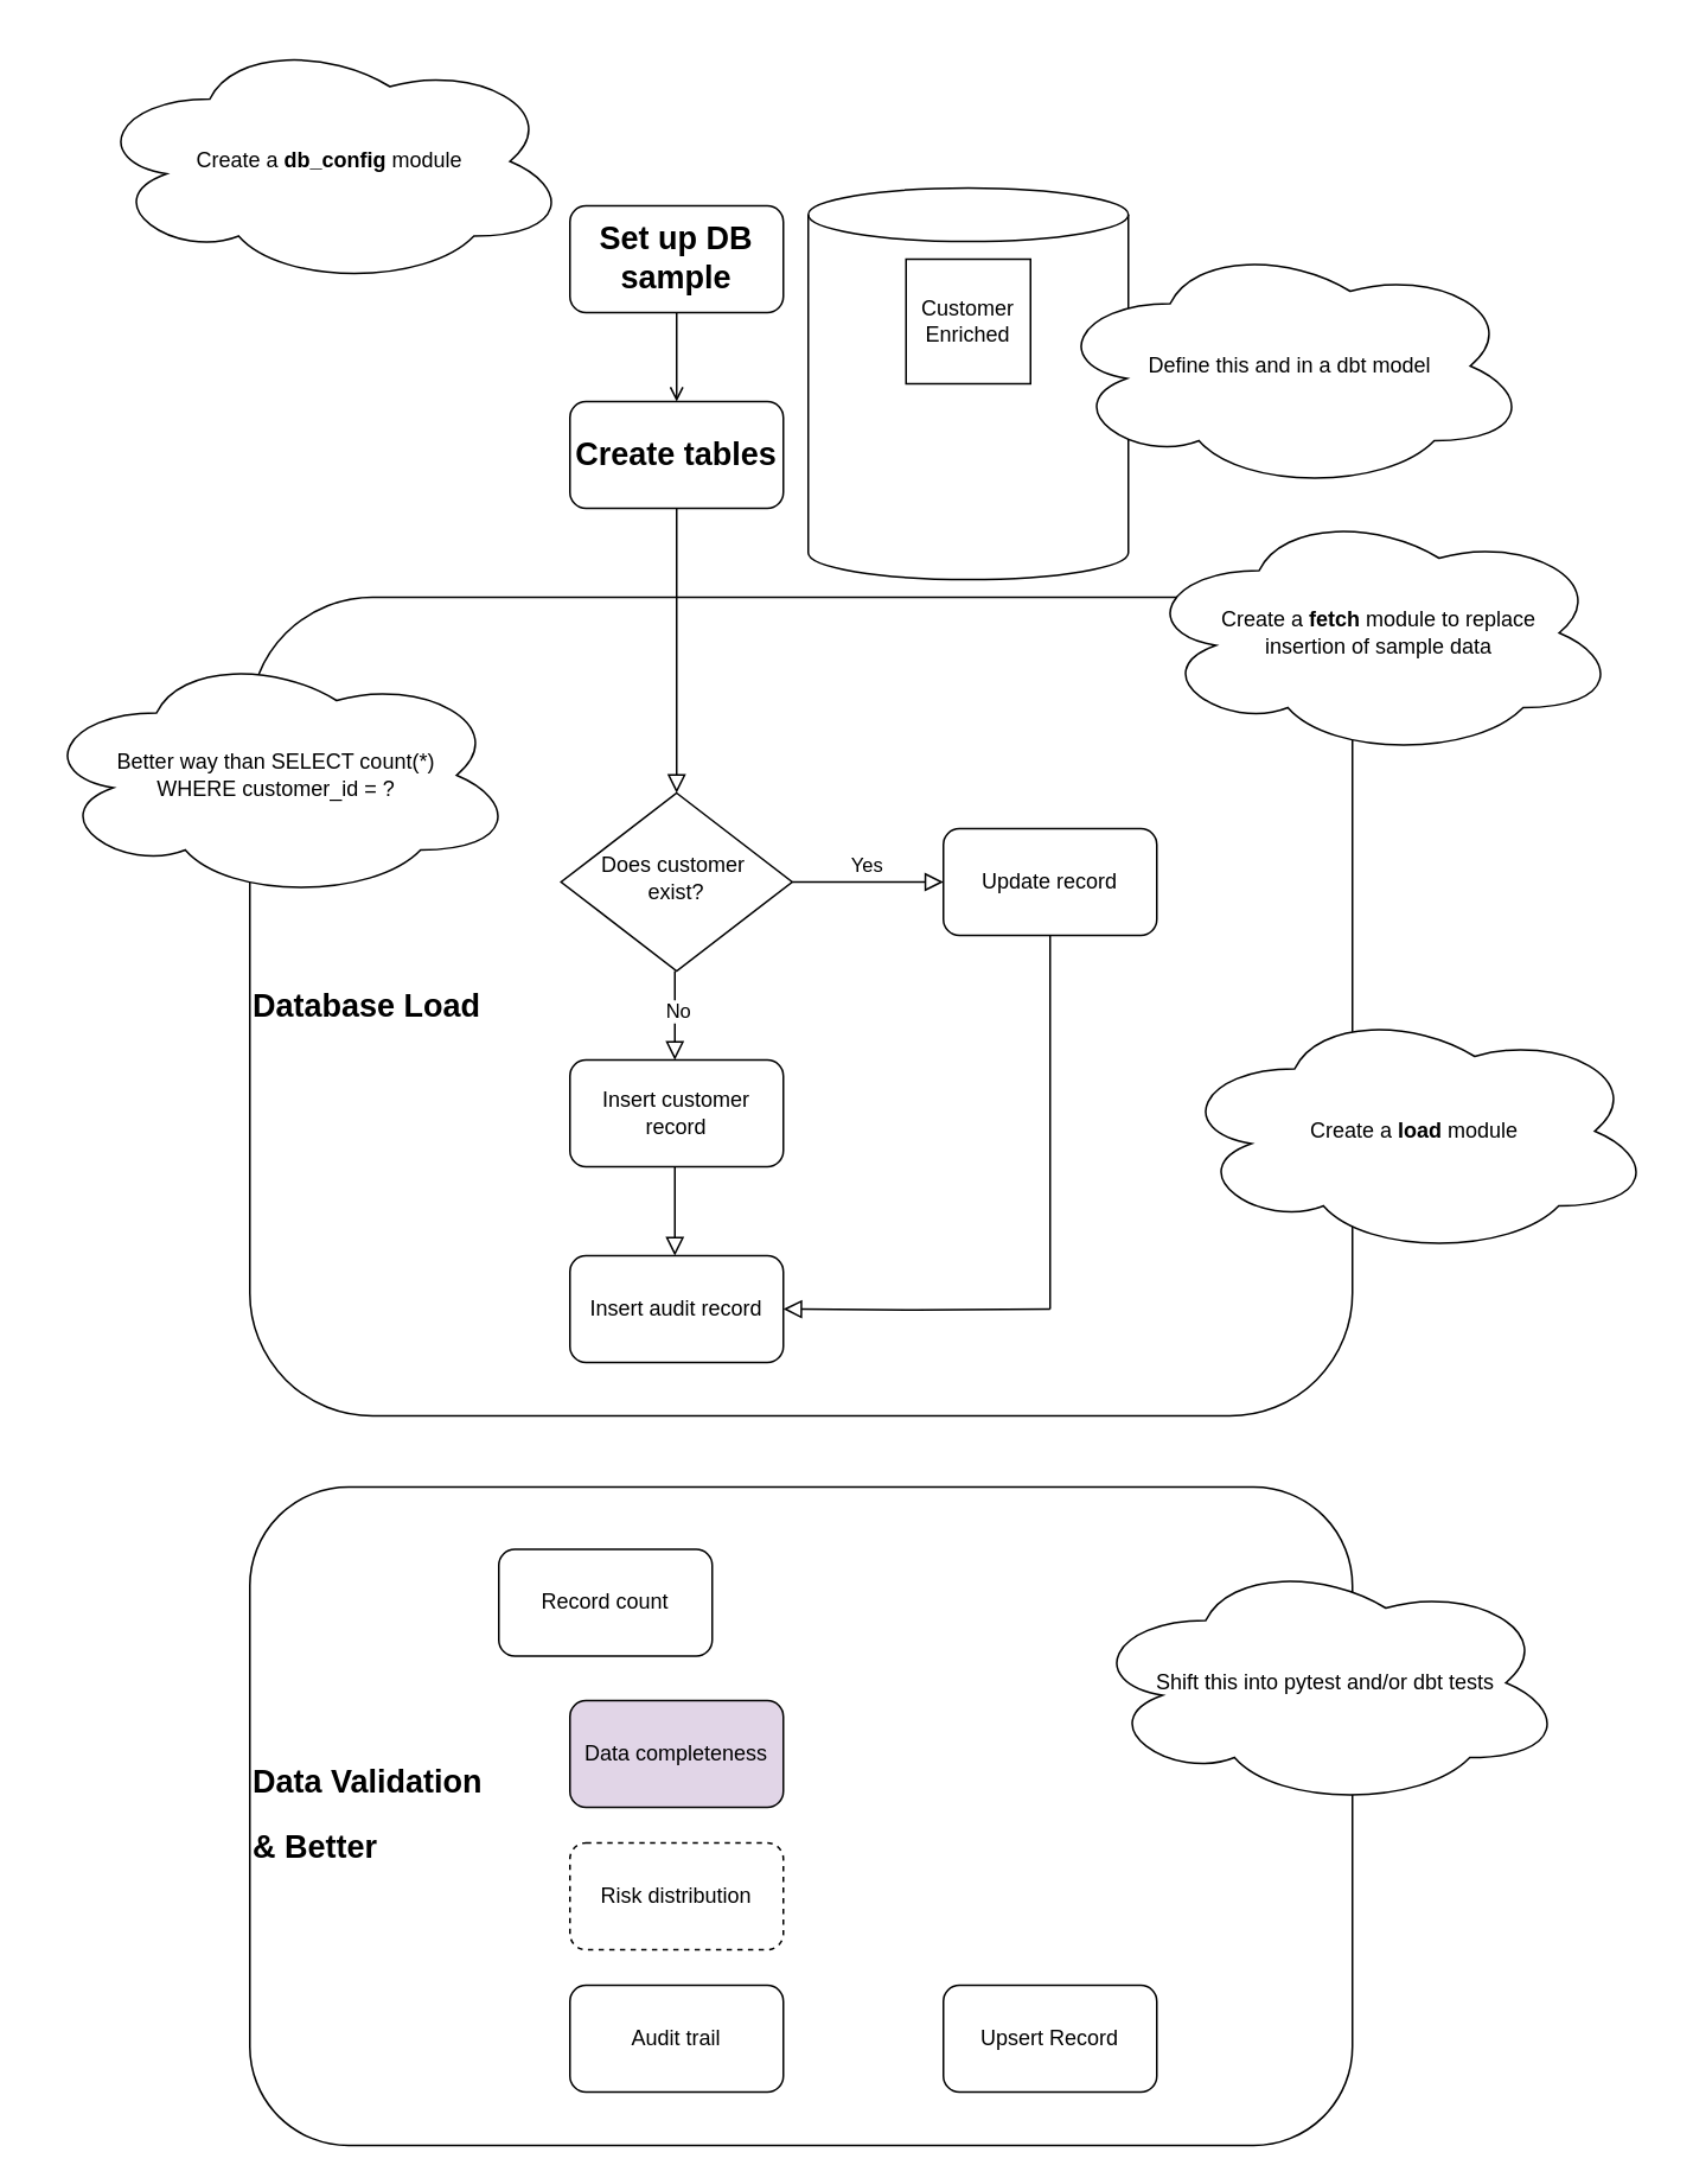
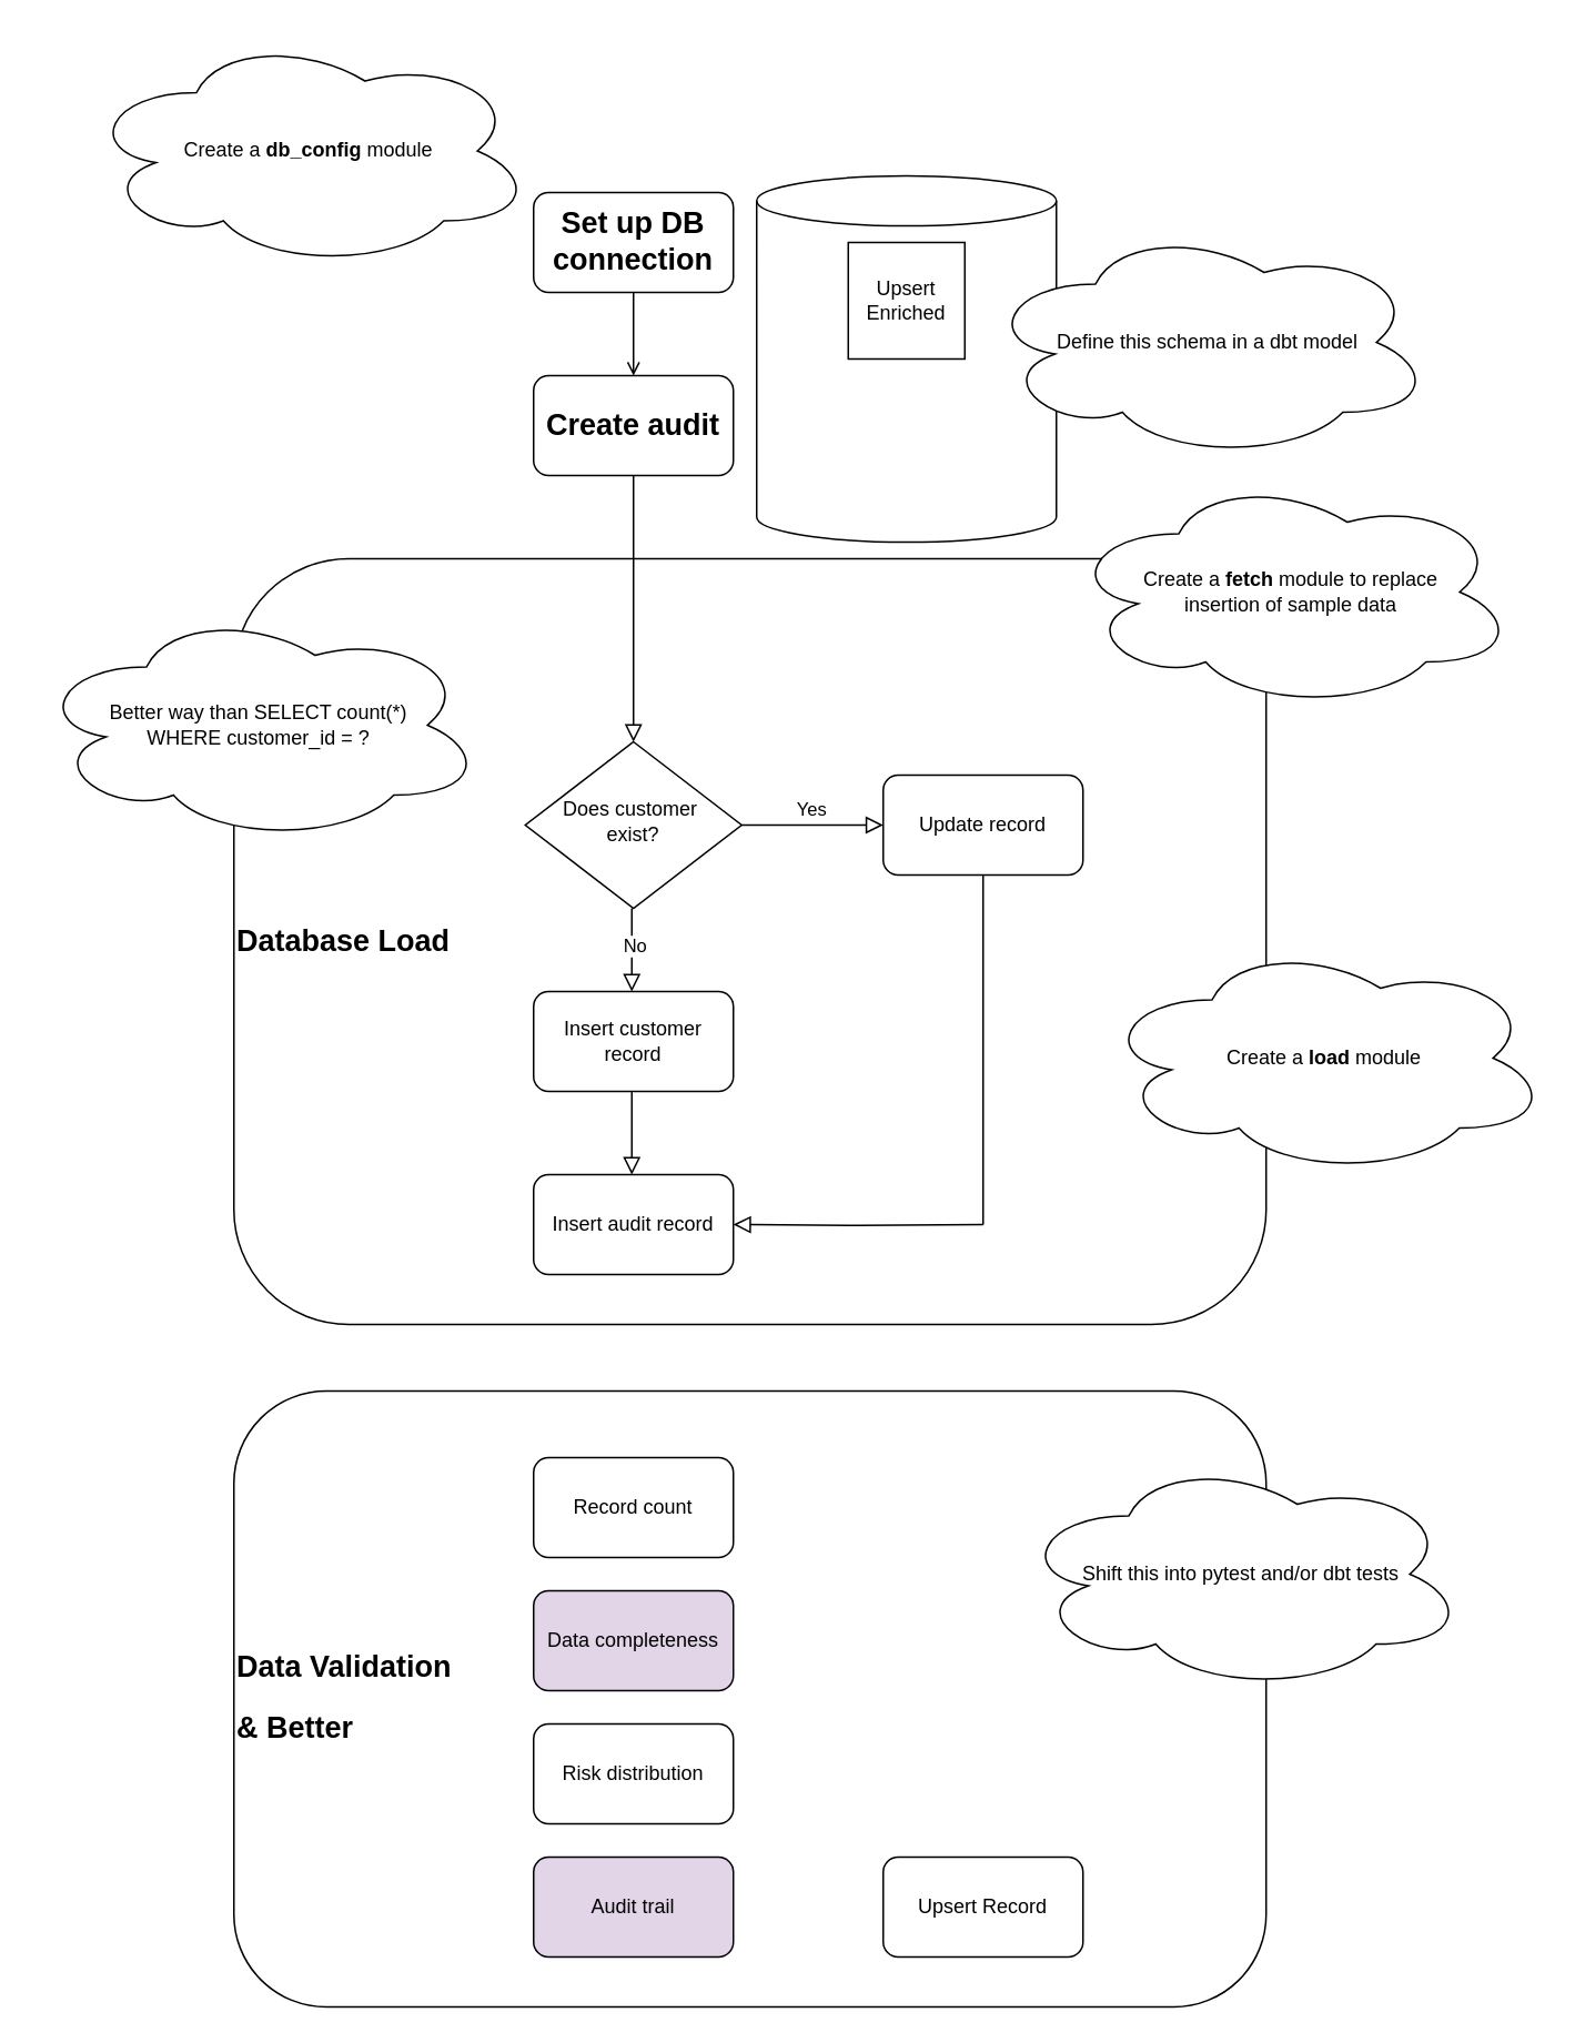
  <mxCell id="0" />
  <mxCell id="1" parent="0" />
  <mxCell id="2" value="" style="shape=cylinder3;whiteSpace=wrap;html=1;boundedLbl=1;backgroundOutline=1;size=15;" vertex="1" parent="1"><mxGeometry x="454" y="105" width="180" height="220" as="geometry" /></mxCell>
- <mxCell id="3" value="Customer Enriched" style="rounded=0;whiteSpace=wrap;html=1;" vertex="1" parent="1"><mxGeometry x="509" y="145" width="70" height="70" as="geometry" /></mxCell>
- <mxCell id="4" value="&lt;h2&gt;Create tables&lt;/h2&gt;" style="rounded=1;whiteSpace=wrap;html=1;" vertex="1" parent="1"><mxGeometry x="320" y="225" width="120" height="60" as="geometry" /></mxCell>
+ <mxCell id="3" value="Upsert Enriched" style="rounded=0;whiteSpace=wrap;html=1;" vertex="1" parent="1"><mxGeometry x="509" y="145" width="70" height="70" as="geometry" /></mxCell>
+ <mxCell id="4" value="&lt;h2&gt;Create audit&lt;/h2&gt;" style="rounded=1;whiteSpace=wrap;html=1;" vertex="1" parent="1"><mxGeometry x="320" y="225" width="120" height="60" as="geometry" /></mxCell>
  <mxCell id="5" value="&lt;h2&gt;Database Load&lt;/h2&gt;" style="rounded=1;whiteSpace=wrap;html=1;align=left;" vertex="1" parent="1"><mxGeometry x="140" y="335" width="620" height="460" as="geometry" /></mxCell>
  <mxCell id="6" value="Does customer&amp;nbsp;&lt;div&gt;exist?&lt;/div&gt;" style="rhombus;whiteSpace=wrap;html=1;shadow=0;fontFamily=Helvetica;fontSize=12;align=center;strokeWidth=1;spacing=6;spacingTop=-4;" vertex="1" parent="1"><mxGeometry x="315" y="445" width="130" height="100" as="geometry" /></mxCell>
  <mxCell id="7" value="Update record" style="rounded=1;whiteSpace=wrap;html=1;" vertex="1" parent="1"><mxGeometry x="530" y="465" width="120" height="60" as="geometry" /></mxCell>
  <mxCell id="8" value="Insert customer record" style="rounded=1;whiteSpace=wrap;html=1;" vertex="1" parent="1"><mxGeometry x="320" y="595" width="120" height="60" as="geometry" /></mxCell>
  <mxCell id="9" value="" style="rounded=0;html=1;jettySize=auto;orthogonalLoop=1;fontSize=11;endArrow=block;endFill=0;endSize=8;strokeWidth=1;shadow=0;labelBackgroundColor=none;edgeStyle=orthogonalEdgeStyle;" edge="1" parent="1"><mxGeometry relative="1" as="geometry"><mxPoint x="380" y="285" as="sourcePoint" /><mxPoint x="380" y="445" as="targetPoint" /></mxGeometry></mxCell>
  <mxCell id="10" value="Yes" style="edgeStyle=orthogonalEdgeStyle;rounded=0;html=1;jettySize=auto;orthogonalLoop=1;fontSize=11;endArrow=block;endFill=0;endSize=8;strokeWidth=1;shadow=0;labelBackgroundColor=none;exitX=1;exitY=0.5;exitDx=0;exitDy=0;" edge="1" parent="1" source="6"><mxGeometry y="10" relative="1" as="geometry"><mxPoint as="offset" /><mxPoint x="550" y="195" as="sourcePoint" /><mxPoint x="530" y="495" as="targetPoint" /></mxGeometry></mxCell>
  <mxCell id="11" value="" style="rounded=0;html=1;jettySize=auto;orthogonalLoop=1;fontSize=11;endArrow=block;endFill=0;endSize=8;strokeWidth=1;shadow=0;labelBackgroundColor=none;edgeStyle=orthogonalEdgeStyle;" edge="1" parent="1"><mxGeometry relative="1" as="geometry"><mxPoint x="379" y="545" as="sourcePoint" /><mxPoint x="379" y="595" as="targetPoint" /></mxGeometry></mxCell>
  <mxCell id="12" value="No" style="edgeLabel;html=1;align=center;verticalAlign=middle;resizable=0;points=[];" connectable="0" vertex="1" parent="11"><mxGeometry x="-0.12" y="1" relative="1" as="geometry"><mxPoint as="offset" /></mxGeometry></mxCell>
  <mxCell id="13" value="Insert audit record" style="rounded=1;whiteSpace=wrap;html=1;" vertex="1" parent="1"><mxGeometry x="320" y="705" width="120" height="60" as="geometry" /></mxCell>
  <mxCell id="14" value="" style="rounded=0;html=1;jettySize=auto;orthogonalLoop=1;fontSize=11;endArrow=block;endFill=0;endSize=8;strokeWidth=1;shadow=0;labelBackgroundColor=none;edgeStyle=orthogonalEdgeStyle;" edge="1" parent="1"><mxGeometry relative="1" as="geometry"><mxPoint x="379" y="655" as="sourcePoint" /><mxPoint x="379" y="705" as="targetPoint" /></mxGeometry></mxCell>
  <mxCell id="15" value="" style="endArrow=none;html=1;rounded=0;entryX=0.5;entryY=1;entryDx=0;entryDy=0;" edge="1" parent="1" target="7"><mxGeometry width="50" height="50" relative="1" as="geometry"><mxPoint x="590" y="735" as="sourcePoint" /><mxPoint x="589.5" y="535" as="targetPoint" /></mxGeometry></mxCell>
  <mxCell id="16" value="" style="rounded=0;html=1;jettySize=auto;orthogonalLoop=1;fontSize=11;endArrow=block;endFill=0;endSize=8;strokeWidth=1;shadow=0;labelBackgroundColor=none;edgeStyle=orthogonalEdgeStyle;entryX=1;entryY=0.5;entryDx=0;entryDy=0;" edge="1" parent="1" target="13"><mxGeometry relative="1" as="geometry"><mxPoint x="590" y="735" as="sourcePoint" /><mxPoint x="500" y="725" as="targetPoint" /></mxGeometry></mxCell>
  <mxCell id="17" value="&lt;h2&gt;Data Validation&amp;nbsp;&lt;/h2&gt;&lt;h2&gt;&amp;amp; Better&lt;/h2&gt;" style="rounded=1;whiteSpace=wrap;html=1;align=left;" vertex="1" parent="1"><mxGeometry x="140" y="835" width="620" height="370" as="geometry" /></mxCell>
- <mxCell id="18" value="Record count" style="rounded=1;whiteSpace=wrap;html=1;" vertex="1" parent="1"><mxGeometry x="280" y="870" width="120" height="60" as="geometry" /></mxCell>
+ <mxCell id="18" value="Record count" style="rounded=1;whiteSpace=wrap;html=1;" vertex="1" parent="1"><mxGeometry x="320" y="875" width="120" height="60" as="geometry" /></mxCell>
  <mxCell id="19" value="Data completeness" style="rounded=1;whiteSpace=wrap;html=1;fillColor=#e1d5e7;" vertex="1" parent="1"><mxGeometry x="320" y="955" width="120" height="60" as="geometry" /></mxCell>
- <mxCell id="20" value="Risk distribution" style="rounded=1;whiteSpace=wrap;html=1;dashed=1;" vertex="1" parent="1"><mxGeometry x="320" y="1035" width="120" height="60" as="geometry" /></mxCell>
- <mxCell id="21" value="Audit trail" style="rounded=1;whiteSpace=wrap;html=1;" vertex="1" parent="1"><mxGeometry x="320" y="1115" width="120" height="60" as="geometry" /></mxCell>
+ <mxCell id="20" value="Risk distribution" style="rounded=1;whiteSpace=wrap;html=1;" vertex="1" parent="1"><mxGeometry x="320" y="1035" width="120" height="60" as="geometry" /></mxCell>
+ <mxCell id="21" value="Audit trail" style="rounded=1;whiteSpace=wrap;html=1;fillColor=#e1d5e7;" vertex="1" parent="1"><mxGeometry x="320" y="1115" width="120" height="60" as="geometry" /></mxCell>
  <mxCell id="22" value="Better way than SELECT count(*) WHERE customer_id = ?" style="ellipse;shape=cloud;whiteSpace=wrap;html=1;spacing=2;spacingTop=0;spacingLeft=25;spacingRight=25;" vertex="1" parent="1"><mxGeometry x="20" y="365" width="270" height="140" as="geometry" /></mxCell>
  <mxCell id="23" value="Shift this into pytest and/or dbt tests" style="ellipse;shape=cloud;whiteSpace=wrap;html=1;spacing=2;spacingTop=0;spacingLeft=25;spacingRight=25;" vertex="1" parent="1"><mxGeometry x="610" y="875" width="270" height="140" as="geometry" /></mxCell>
- <mxCell id="24" value="Define this and in a dbt model" style="ellipse;shape=cloud;whiteSpace=wrap;html=1;spacing=2;spacingTop=0;spacingLeft=25;spacingRight=25;" vertex="1" parent="1"><mxGeometry x="590" y="135" width="270" height="140" as="geometry" /></mxCell>
+ <mxCell id="24" value="Define this schema in a dbt model" style="ellipse;shape=cloud;whiteSpace=wrap;html=1;spacing=2;spacingTop=0;spacingLeft=25;spacingRight=25;" vertex="1" parent="1"><mxGeometry x="590" y="135" width="270" height="140" as="geometry" /></mxCell>
  <mxCell id="25" value="" style="edgeStyle=orthogonalEdgeStyle;rounded=0;orthogonalLoop=1;jettySize=auto;html=1;endArrow=open;endFill=0;" edge="1" parent="1" source="26" target="4"><mxGeometry relative="1" as="geometry" /></mxCell>
- <mxCell id="26" value="&lt;h2&gt;Set up DB sample&lt;/h2&gt;" style="rounded=1;whiteSpace=wrap;html=1;" vertex="1" parent="1"><mxGeometry x="320" y="115" width="120" height="60" as="geometry" /></mxCell>
+ <mxCell id="26" value="&lt;h2&gt;Set up DB connection&lt;/h2&gt;" style="rounded=1;whiteSpace=wrap;html=1;" vertex="1" parent="1"><mxGeometry x="320" y="115" width="120" height="60" as="geometry" /></mxCell>
  <mxCell id="27" value="Create a &lt;b&gt;db_config&lt;/b&gt; module" style="ellipse;shape=cloud;whiteSpace=wrap;html=1;spacing=2;spacingTop=0;spacingLeft=10;spacingRight=10;" vertex="1" parent="1"><mxGeometry x="50" y="20" width="270" height="140" as="geometry" /></mxCell>
  <mxCell id="28" value="Create a &lt;b&gt;load&lt;/b&gt; module" style="ellipse;shape=cloud;whiteSpace=wrap;html=1;spacing=2;spacingTop=0;spacingLeft=10;spacingRight=10;" vertex="1" parent="1"><mxGeometry x="660" y="565" width="270" height="140" as="geometry" /></mxCell>
  <mxCell id="29" value="Create a &lt;b&gt;fetch&lt;/b&gt;&amp;nbsp;module to replace insertion of sample data" style="ellipse;shape=cloud;whiteSpace=wrap;html=1;spacing=2;spacingTop=0;spacingLeft=25;spacingRight=25;" vertex="1" parent="1"><mxGeometry x="640" y="285" width="270" height="140" as="geometry" /></mxCell>
  <mxCell id="30" value="Upsert Record" style="rounded=1;whiteSpace=wrap;html=1;" vertex="1" parent="1"><mxGeometry x="530" y="1115" width="120" height="60" as="geometry" /></mxCell>
